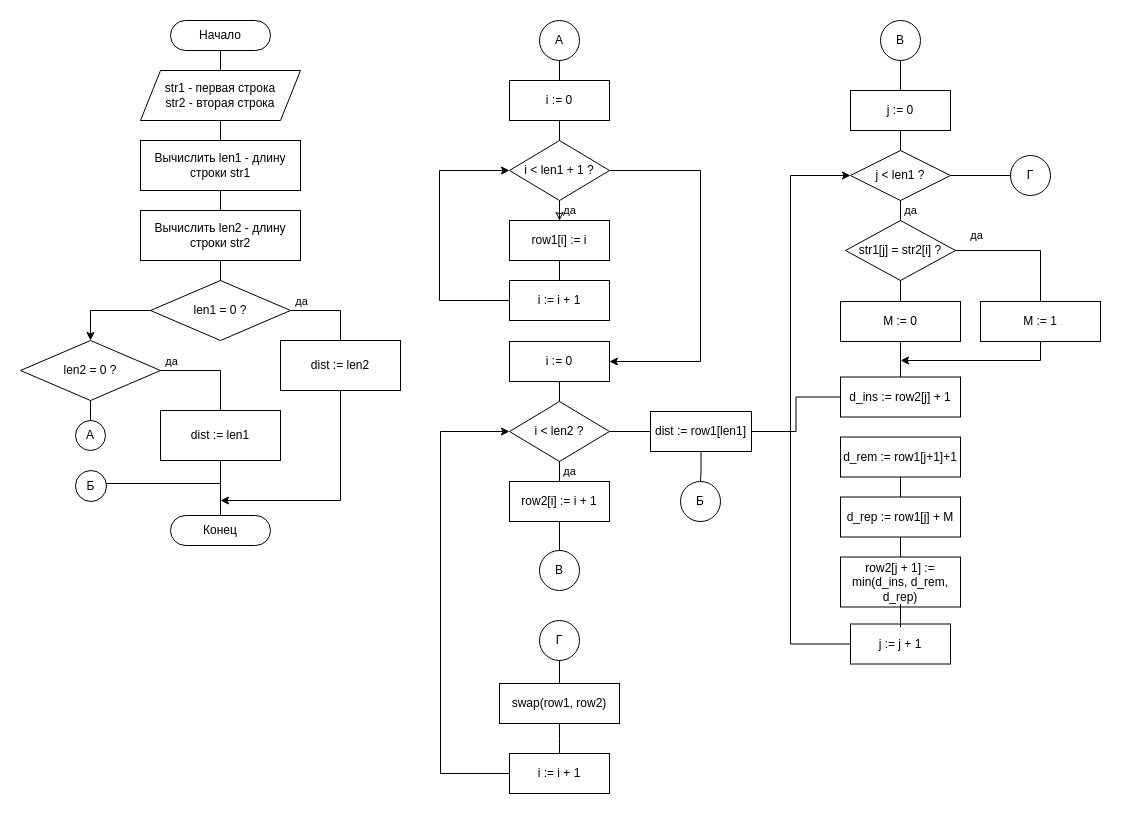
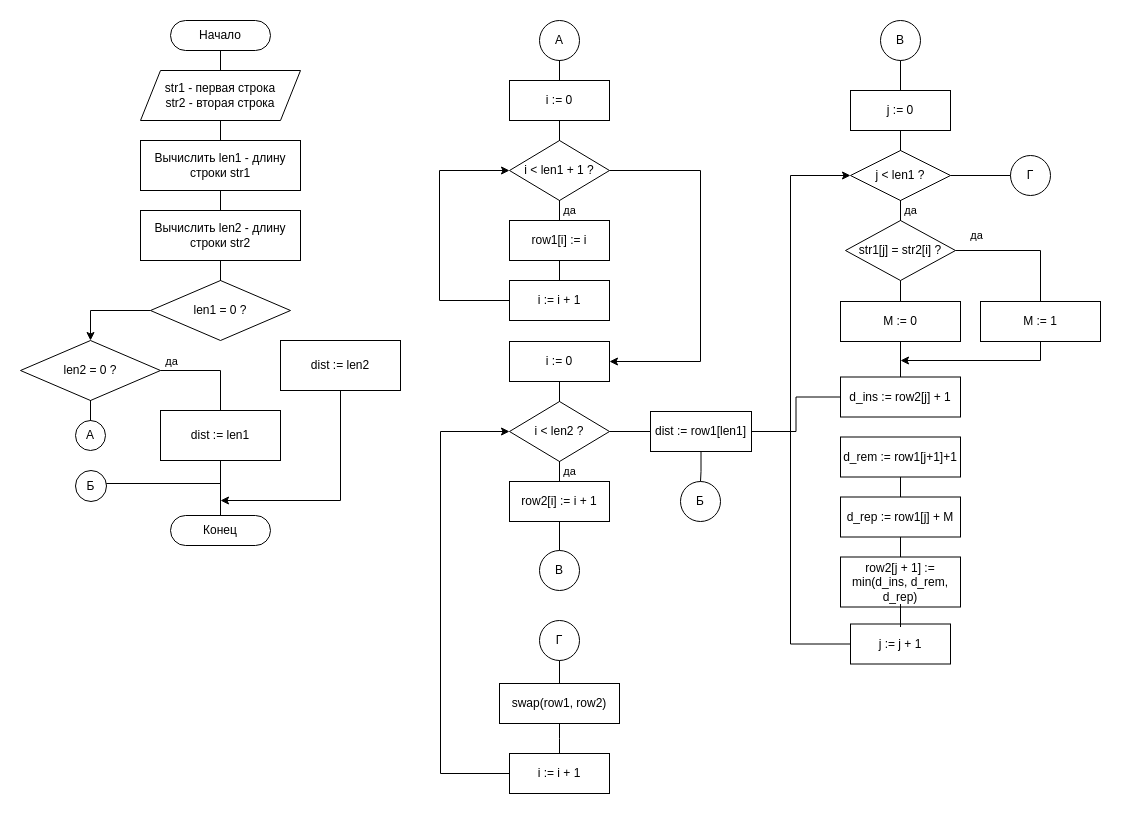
  <mxCell id="0" />
  <mxCell id="1" parent="0" />
  <mxCell id="2" style="edgeStyle=orthogonalEdgeStyle;rounded=0;orthogonalLoop=1;jettySize=auto;html=1;endArrow=none;endFill=0;fillColor=none;" parent="1" source="3" target="6" edge="1"><mxGeometry relative="1" as="geometry" /></mxCell>
  <mxCell id="3" value="Начало" style="rounded=1;whiteSpace=wrap;html=1;arcSize=50;fillColor=none;" parent="1" vertex="1"><mxGeometry x="170" width="100" height="30" as="geometry" y="20" /></mxCell>
  <mxCell id="4" value="Конец" style="rounded=1;whiteSpace=wrap;html=1;arcSize=50;fillColor=none;" parent="1" vertex="1"><mxGeometry x="170" y="515" width="100" height="30" as="geometry" /></mxCell>
  <mxCell id="5" style="edgeStyle=orthogonalEdgeStyle;rounded=0;orthogonalLoop=1;jettySize=auto;html=1;endArrow=none;endFill=0;fillColor=none;" parent="1" source="6" target="8" edge="1"><mxGeometry relative="1" as="geometry" /></mxCell>
  <mxCell id="6" value="str1 - первая строка&lt;br&gt;str2 - вторая строка" style="shape=parallelogram;perimeter=parallelogramPerimeter;whiteSpace=wrap;html=1;fixedSize=1;fillColor=none;" parent="1" vertex="1"><mxGeometry x="140" y="70" width="160" height="50" as="geometry" /></mxCell>
  <mxCell id="7" style="edgeStyle=orthogonalEdgeStyle;rounded=0;orthogonalLoop=1;jettySize=auto;html=1;endArrow=none;endFill=0;fillColor=none;" parent="1" source="8" target="10" edge="1"><mxGeometry relative="1" as="geometry" /></mxCell>
  <mxCell id="8" value="Вычислить len1 - длину строки str1" style="rounded=0;whiteSpace=wrap;html=1;fontFamily=Helvetica;fontSize=12;align=center;fillColor=none;" parent="1" vertex="1"><mxGeometry x="140" y="140" width="160" height="50" as="geometry" /></mxCell>
  <mxCell id="9" style="edgeStyle=orthogonalEdgeStyle;rounded=0;orthogonalLoop=1;jettySize=auto;html=1;endArrow=none;endFill=0;fillColor=none;" parent="1" source="10" target="16" edge="1"><mxGeometry relative="1" as="geometry" /></mxCell>
  <mxCell id="10" value="Вычислить len2 - длину строки str2" style="rounded=0;whiteSpace=wrap;html=1;fontFamily=Helvetica;fontSize=12;align=center;fillColor=none;" parent="1" vertex="1"><mxGeometry x="140" y="210" width="160" height="50" as="geometry" /></mxCell>
  <mxCell id="11" style="edgeStyle=orthogonalEdgeStyle;rounded=0;orthogonalLoop=1;jettySize=auto;html=1;endArrow=classic;endFill=1;strokeWidth=1;fillColor=none;" parent="1" source="12" edge="1"><mxGeometry relative="1" as="geometry"><mxPoint x="220" y="500" as="targetPoint" /><Array as="points"><mxPoint x="340" y="500" /></Array></mxGeometry></mxCell>
  <mxCell id="12" value="dist := len2" style="rounded=0;whiteSpace=wrap;html=1;fontFamily=Helvetica;fontSize=12;align=center;fillColor=none;" parent="1" vertex="1"><mxGeometry x="280" y="340" width="120" height="50" as="geometry" /></mxCell>
- <mxCell id="13" style="edgeStyle=orthogonalEdgeStyle;rounded=0;orthogonalLoop=1;jettySize=auto;html=1;exitX=1;exitY=0.5;exitDx=0;exitDy=0;endArrow=none;endFill=0;fillColor=none;labelBackgroundColor=none;" parent="1" source="16" target="12" edge="1"><mxGeometry relative="1" as="geometry" /></mxCell>
- <mxCell id="14" value="да" style="edgeLabel;html=1;align=center;verticalAlign=middle;resizable=0;points=[];fillColor=none;labelBackgroundColor=none;" parent="13" vertex="1" connectable="0"><mxGeometry x="-0.267" y="3" relative="1" as="geometry"><mxPoint x="-19" y="-7" as="offset" /></mxGeometry></mxCell>
  <mxCell id="15" style="edgeStyle=orthogonalEdgeStyle;rounded=0;orthogonalLoop=1;jettySize=auto;html=1;exitX=0;exitY=0.5;exitDx=0;exitDy=0;endArrow=classic;endFill=1;fillColor=none;" parent="1" source="16" target="20" edge="1"><mxGeometry relative="1" as="geometry" /></mxCell>
  <mxCell id="16" value="len1 = 0 ?" style="rhombus;whiteSpace=wrap;html=1;fillColor=none;" parent="1" vertex="1"><mxGeometry x="150" y="280" width="140" height="60" as="geometry" /></mxCell>
  <mxCell id="17" style="edgeStyle=orthogonalEdgeStyle;rounded=0;orthogonalLoop=1;jettySize=auto;html=1;endArrow=none;endFill=0;exitX=1;exitY=0.5;exitDx=0;exitDy=0;fillColor=none;labelBackgroundColor=none;" parent="1" source="20" target="22" edge="1"><mxGeometry relative="1" as="geometry" /></mxCell>
  <mxCell id="18" value="да" style="edgeLabel;html=1;align=center;verticalAlign=middle;resizable=0;points=[];fillColor=none;labelBackgroundColor=none;" parent="17" vertex="1" connectable="0"><mxGeometry x="-0.593" y="2" relative="1" as="geometry"><mxPoint x="-10" y="-8" as="offset" /></mxGeometry></mxCell>
  <mxCell id="19" style="edgeStyle=orthogonalEdgeStyle;rounded=0;orthogonalLoop=1;jettySize=auto;html=1;endArrow=none;endFill=0;strokeWidth=1;fillColor=none;" parent="1" source="20" target="23" edge="1"><mxGeometry relative="1" as="geometry" /></mxCell>
  <mxCell id="20" value="len2 = 0 ?" style="rhombus;whiteSpace=wrap;html=1;fillColor=none;" parent="1" vertex="1"><mxGeometry x="20" y="340" width="140" height="60" as="geometry" /></mxCell>
  <mxCell id="21" style="edgeStyle=orthogonalEdgeStyle;rounded=0;orthogonalLoop=1;jettySize=auto;html=1;endArrow=none;endFill=0;strokeWidth=1;exitX=0.5;exitY=1;exitDx=0;exitDy=0;fillColor=none;" parent="1" source="22" target="4" edge="1"><mxGeometry relative="1" as="geometry"><mxPoint x="220" y="570" as="targetPoint" /><Array as="points" /></mxGeometry></mxCell>
  <mxCell id="22" value="dist := len1" style="rounded=0;whiteSpace=wrap;html=1;fontFamily=Helvetica;fontSize=12;align=center;fillColor=none;" parent="1" vertex="1"><mxGeometry x="160" y="410" width="120" height="50" as="geometry" /></mxCell>
  <mxCell id="23" value="А" style="ellipse;whiteSpace=wrap;html=1;aspect=fixed;fillColor=none;" parent="1" vertex="1"><mxGeometry x="75" y="420" width="30" height="30" as="geometry" /></mxCell>
  <mxCell id="24" style="edgeStyle=orthogonalEdgeStyle;rounded=0;orthogonalLoop=1;jettySize=auto;html=1;endArrow=none;endFill=0;strokeWidth=1;fillColor=none;" parent="1" source="25" edge="1"><mxGeometry relative="1" as="geometry"><mxPoint x="220.5" y="483" as="targetPoint" /><Array as="points"><mxPoint x="113.5" y="483" /></Array></mxGeometry></mxCell>
  <mxCell id="25" value="Б" style="ellipse;whiteSpace=wrap;html=1;aspect=fixed;fillColor=none;" parent="1" vertex="1"><mxGeometry x="75" y="470" width="31" height="31" as="geometry" /></mxCell>
  <mxCell id="26" style="edgeStyle=orthogonalEdgeStyle;rounded=0;orthogonalLoop=1;jettySize=auto;html=1;endArrow=none;endFill=0;strokeWidth=1;fillColor=none;" parent="1" source="27" target="30" edge="1"><mxGeometry relative="1" as="geometry" /></mxCell>
  <mxCell id="27" value="А" style="ellipse;whiteSpace=wrap;html=1;aspect=fixed;fillColor=none;" parent="1" vertex="1"><mxGeometry x="539" width="40" height="40" as="geometry" y="20" /></mxCell>
  <mxCell id="28" value="Б" style="ellipse;whiteSpace=wrap;html=1;aspect=fixed;fillColor=none;" parent="1" vertex="1"><mxGeometry x="680" y="481" width="40" height="40" as="geometry" /></mxCell>
  <mxCell id="29" style="edgeStyle=orthogonalEdgeStyle;rounded=0;orthogonalLoop=1;jettySize=auto;html=1;endArrow=none;endFill=0;strokeWidth=1;fillColor=none;" parent="1" source="30" target="33" edge="1"><mxGeometry relative="1" as="geometry" /></mxCell>
  <mxCell id="30" value="i := 0" style="rounded=0;whiteSpace=wrap;html=1;fontFamily=Helvetica;fontSize=12;align=center;fillColor=none;" parent="1" vertex="1"><mxGeometry x="509" y="80" width="100" height="40" as="geometry" /></mxCell>
- <mxCell id="31" value="да" style="edgeStyle=orthogonalEdgeStyle;rounded=0;orthogonalLoop=1;jettySize=auto;html=1;endArrow=classic;endFill=0;strokeWidth=1;fillColor=none;labelBackgroundColor=none;" parent="1" source="33" target="37" edge="1"><mxGeometry x="0.667" y="10" relative="1" as="geometry"><mxPoint as="offset" /></mxGeometry></mxCell>
+ <mxCell id="31" value="да" style="edgeStyle=orthogonalEdgeStyle;rounded=0;orthogonalLoop=1;jettySize=auto;html=1;endArrow=none;endFill=0;strokeWidth=1;fillColor=none;labelBackgroundColor=none;" parent="1" source="33" target="37" edge="1"><mxGeometry x="0.667" y="10" relative="1" as="geometry"><mxPoint as="offset" /></mxGeometry></mxCell>
  <mxCell id="32" style="edgeStyle=orthogonalEdgeStyle;rounded=0;orthogonalLoop=1;jettySize=auto;html=1;exitX=1;exitY=0.5;exitDx=0;exitDy=0;endArrow=classic;endFill=1;strokeWidth=1;fillColor=none;" parent="1" source="33" target="39" edge="1"><mxGeometry relative="1" as="geometry"><Array as="points"><mxPoint x="700" y="170" /><mxPoint x="700" y="361" /></Array></mxGeometry></mxCell>
  <mxCell id="33" value="i &amp;lt; len1 + 1 ?" style="rhombus;whiteSpace=wrap;html=1;rounded=0;fillColor=none;" parent="1" vertex="1"><mxGeometry x="509" y="140" width="100" height="60" as="geometry" /></mxCell>
  <mxCell id="34" style="edgeStyle=orthogonalEdgeStyle;rounded=0;orthogonalLoop=1;jettySize=auto;html=1;endArrow=classic;endFill=1;strokeWidth=1;entryX=0;entryY=0.5;entryDx=0;entryDy=0;fillColor=none;" parent="1" source="35" target="33" edge="1"><mxGeometry relative="1" as="geometry"><Array as="points"><mxPoint x="439" y="300" /><mxPoint x="439" y="170" /></Array></mxGeometry></mxCell>
  <mxCell id="35" value="i := i + 1" style="rounded=0;whiteSpace=wrap;html=1;fontFamily=Helvetica;fontSize=12;align=center;fillColor=none;" parent="1" vertex="1"><mxGeometry x="509" y="280" width="100" height="40" as="geometry" /></mxCell>
  <mxCell id="36" style="edgeStyle=orthogonalEdgeStyle;rounded=0;orthogonalLoop=1;jettySize=auto;html=1;endArrow=none;endFill=0;strokeWidth=1;fillColor=none;" parent="1" source="37" target="35" edge="1"><mxGeometry relative="1" as="geometry" /></mxCell>
  <mxCell id="37" value="row1[i] := i" style="rounded=0;whiteSpace=wrap;html=1;fontFamily=Helvetica;fontSize=12;align=center;fillColor=none;" parent="1" vertex="1"><mxGeometry x="509" y="220" width="100" height="40" as="geometry" /></mxCell>
  <mxCell id="38" style="edgeStyle=orthogonalEdgeStyle;rounded=0;orthogonalLoop=1;jettySize=auto;html=1;endArrow=none;endFill=0;strokeWidth=1;fillColor=none;" parent="1" source="39" target="42" edge="1"><mxGeometry relative="1" as="geometry" /></mxCell>
  <mxCell id="39" value="i := 0" style="rounded=0;whiteSpace=wrap;html=1;fontFamily=Helvetica;fontSize=12;align=center;fillColor=none;" parent="1" vertex="1"><mxGeometry x="509" y="341" width="100" height="40" as="geometry" /></mxCell>
  <mxCell id="40" value="да" style="edgeStyle=orthogonalEdgeStyle;rounded=0;orthogonalLoop=1;jettySize=auto;html=1;endArrow=none;endFill=0;strokeWidth=1;fillColor=none;labelBackgroundColor=none;" parent="1" source="42" target="46" edge="1"><mxGeometry x="0.667" y="10" relative="1" as="geometry"><mxPoint as="offset" /></mxGeometry></mxCell>
  <mxCell id="41" style="edgeStyle=orthogonalEdgeStyle;rounded=0;orthogonalLoop=1;jettySize=auto;html=1;endArrow=none;endFill=0;strokeWidth=1;fillColor=none;" parent="1" source="42" target="72" edge="1"><mxGeometry relative="1" as="geometry"><mxPoint x="359" y="591" as="targetPoint" /><Array as="points" /></mxGeometry></mxCell>
  <mxCell id="42" value="i &amp;lt; len2 ?" style="rhombus;whiteSpace=wrap;html=1;rounded=0;fillColor=none;" parent="1" vertex="1"><mxGeometry x="509" y="401" width="100" height="60" as="geometry" /></mxCell>
  <mxCell id="43" style="edgeStyle=orthogonalEdgeStyle;rounded=0;orthogonalLoop=1;jettySize=auto;html=1;endArrow=classic;endFill=1;strokeWidth=1;fillColor=none;" parent="1" source="44" target="42" edge="1"><mxGeometry relative="1" as="geometry"><Array as="points"><mxPoint x="440" y="773" /><mxPoint x="440" y="431" /></Array></mxGeometry></mxCell>
  <mxCell id="44" value="i := i + 1" style="rounded=0;whiteSpace=wrap;html=1;fontFamily=Helvetica;fontSize=12;align=center;fillColor=none;" parent="1" vertex="1"><mxGeometry x="509" y="753" width="100" height="40" as="geometry" /></mxCell>
  <mxCell id="45" style="edgeStyle=orthogonalEdgeStyle;rounded=0;orthogonalLoop=1;jettySize=auto;html=1;endArrow=none;endFill=0;strokeWidth=1;fillColor=none;" parent="1" source="46" target="75" edge="1"><mxGeometry relative="1" as="geometry" /></mxCell>
  <mxCell id="46" value="row2[i] := i + 1" style="rounded=0;whiteSpace=wrap;html=1;fontFamily=Helvetica;fontSize=12;align=center;fillColor=none;" parent="1" vertex="1"><mxGeometry x="509" y="481" width="100" height="40" as="geometry" /></mxCell>
  <mxCell id="47" style="edgeStyle=orthogonalEdgeStyle;rounded=0;orthogonalLoop=1;jettySize=auto;html=1;endArrow=none;endFill=0;strokeWidth=1;fillColor=none;" parent="1" source="48" target="51" edge="1"><mxGeometry relative="1" as="geometry" /></mxCell>
  <mxCell id="48" value="j := 0" style="rounded=0;whiteSpace=wrap;html=1;fontFamily=Helvetica;fontSize=12;align=center;fillColor=none;" parent="1" vertex="1"><mxGeometry x="850" y="90" width="100" height="40" as="geometry" /></mxCell>
  <mxCell id="49" value="да" style="edgeStyle=orthogonalEdgeStyle;rounded=0;orthogonalLoop=1;jettySize=auto;html=1;exitX=0.5;exitY=1;exitDx=0;exitDy=0;endArrow=none;endFill=0;strokeWidth=1;fillColor=none;labelBackgroundColor=none;" parent="1" source="51" target="62" edge="1"><mxGeometry x="0.667" y="10" relative="1" as="geometry"><mxPoint x="1039.01" y="310" as="targetPoint" /><mxPoint as="offset" /></mxGeometry></mxCell>
  <mxCell id="50" style="edgeStyle=orthogonalEdgeStyle;rounded=0;orthogonalLoop=1;jettySize=auto;html=1;endArrow=none;endFill=0;strokeWidth=1;fillColor=none;" parent="1" source="51" target="76" edge="1"><mxGeometry relative="1" as="geometry" /></mxCell>
  <mxCell id="51" value="j &amp;lt; len1 ?" style="rhombus;whiteSpace=wrap;html=1;rounded=0;fillColor=none;" parent="1" vertex="1"><mxGeometry x="850" y="150" width="100" height="50" as="geometry" /></mxCell>
  <mxCell id="52" style="edgeStyle=orthogonalEdgeStyle;rounded=0;orthogonalLoop=1;jettySize=auto;html=1;endArrow=none;endFill=0;strokeWidth=1;fillColor=none;" parent="1" source="53" target="68" edge="1"><mxGeometry relative="1" as="geometry" /></mxCell>
  <mxCell id="53" value="row2[j + 1] := min(d_ins, d_rem, d_rep)" style="rounded=0;whiteSpace=wrap;html=1;fontFamily=Helvetica;fontSize=12;align=center;fillColor=none;" parent="1" vertex="1"><mxGeometry x="840" y="556.5" width="120" height="50" as="geometry" /></mxCell>
  <mxCell id="54" style="edgeStyle=orthogonalEdgeStyle;rounded=0;orthogonalLoop=1;jettySize=auto;html=1;endArrow=none;endFill=0;strokeWidth=1;fillColor=none;" parent="1" source="55" target="72" edge="1"><mxGeometry relative="1" as="geometry" /></mxCell>
  <mxCell id="55" value="d_ins := row2[j] + 1" style="rounded=0;whiteSpace=wrap;html=1;fontFamily=Helvetica;fontSize=12;align=center;fillColor=none;" parent="1" vertex="1"><mxGeometry x="840" y="376.5" width="120" height="40" as="geometry" /></mxCell>
  <mxCell id="56" style="edgeStyle=orthogonalEdgeStyle;rounded=0;orthogonalLoop=1;jettySize=auto;html=1;endArrow=none;endFill=0;strokeWidth=1;fillColor=none;" parent="1" source="57" target="59" edge="1"><mxGeometry relative="1" as="geometry" /></mxCell>
  <mxCell id="57" value="d_rem := row1[j+1]+1" style="rounded=0;whiteSpace=wrap;html=1;fontFamily=Helvetica;fontSize=12;align=center;fillColor=none;" parent="1" vertex="1"><mxGeometry x="840" y="436.5" width="120" height="40" as="geometry" /></mxCell>
  <mxCell id="58" style="edgeStyle=orthogonalEdgeStyle;rounded=0;orthogonalLoop=1;jettySize=auto;html=1;endArrow=none;endFill=0;strokeWidth=1;fillColor=none;" parent="1" source="59" target="53" edge="1"><mxGeometry relative="1" as="geometry" /></mxCell>
  <mxCell id="59" value="d_rep := row1[j] + M" style="rounded=0;whiteSpace=wrap;html=1;fontFamily=Helvetica;fontSize=12;align=center;fillColor=none;" parent="1" vertex="1"><mxGeometry x="840" y="496.5" width="120" height="40" as="geometry" /></mxCell>
  <mxCell id="60" value="да" style="edgeStyle=orthogonalEdgeStyle;rounded=0;orthogonalLoop=1;jettySize=auto;html=1;exitX=1;exitY=0.5;exitDx=0;exitDy=0;endArrow=none;endFill=0;strokeWidth=1;fillColor=none;labelBackgroundColor=none;" parent="1" source="62" target="64" edge="1"><mxGeometry x="-0.692" y="15" relative="1" as="geometry"><mxPoint as="offset" /></mxGeometry></mxCell>
  <mxCell id="61" style="edgeStyle=orthogonalEdgeStyle;rounded=0;orthogonalLoop=1;jettySize=auto;html=1;endArrow=none;endFill=0;strokeWidth=1;fillColor=none;" parent="1" source="62" target="66" edge="1"><mxGeometry relative="1" as="geometry" /></mxCell>
  <mxCell id="62" value="str1[j] = str2[i] ?" style="rhombus;whiteSpace=wrap;html=1;rounded=0;fillColor=none;" parent="1" vertex="1"><mxGeometry x="845" y="220" width="110" height="60" as="geometry" /></mxCell>
  <mxCell id="63" style="edgeStyle=orthogonalEdgeStyle;rounded=0;orthogonalLoop=1;jettySize=auto;html=1;endArrow=classic;endFill=1;strokeWidth=1;fillColor=none;" parent="1" source="64" edge="1"><mxGeometry relative="1" as="geometry"><mxPoint x="900" y="360" as="targetPoint" /><Array as="points"><mxPoint x="1040" y="360" /></Array></mxGeometry></mxCell>
  <mxCell id="64" value="M := 1" style="rounded=0;whiteSpace=wrap;html=1;fontFamily=Helvetica;fontSize=12;align=center;fillColor=none;" parent="1" vertex="1"><mxGeometry x="980" y="301" width="120" height="40" as="geometry" /></mxCell>
  <mxCell id="65" style="edgeStyle=orthogonalEdgeStyle;rounded=0;orthogonalLoop=1;jettySize=auto;html=1;endArrow=none;endFill=0;strokeWidth=1;fillColor=none;" parent="1" source="66" target="55" edge="1"><mxGeometry relative="1" as="geometry" /></mxCell>
  <mxCell id="66" value="M := 0" style="rounded=0;whiteSpace=wrap;html=1;fontFamily=Helvetica;fontSize=12;align=center;fillColor=none;" parent="1" vertex="1"><mxGeometry x="840" y="301" width="120" height="40" as="geometry" /></mxCell>
  <mxCell id="67" style="edgeStyle=orthogonalEdgeStyle;rounded=0;orthogonalLoop=1;jettySize=auto;html=1;exitX=0;exitY=0.5;exitDx=0;exitDy=0;entryX=0;entryY=0.5;entryDx=0;entryDy=0;endArrow=classic;endFill=1;strokeWidth=1;fillColor=none;" parent="1" source="68" target="51" edge="1"><mxGeometry relative="1" as="geometry"><Array as="points"><mxPoint x="790" y="644" /><mxPoint x="790" y="175" /></Array></mxGeometry></mxCell>
  <mxCell id="68" value="j := j + 1" style="rounded=0;whiteSpace=wrap;html=1;fontFamily=Helvetica;fontSize=12;align=center;fillColor=none;" parent="1" vertex="1"><mxGeometry x="850" y="623.5" width="100" height="40" as="geometry" /></mxCell>
  <mxCell id="69" style="edgeStyle=orthogonalEdgeStyle;rounded=0;orthogonalLoop=1;jettySize=auto;html=1;endArrow=none;endFill=0;strokeWidth=1;fillColor=none;" parent="1" source="70" target="44" edge="1"><mxGeometry relative="1" as="geometry"><Array as="points"><mxPoint x="559" y="738" /><mxPoint x="559" y="738" /></Array></mxGeometry></mxCell>
  <mxCell id="70" value="swap(row1, row2)" style="rounded=0;whiteSpace=wrap;html=1;fontFamily=Helvetica;fontSize=12;align=center;fillColor=none;" parent="1" vertex="1"><mxGeometry x="499" y="683" width="120" height="40" as="geometry" /></mxCell>
  <mxCell id="71" style="edgeStyle=orthogonalEdgeStyle;rounded=0;orthogonalLoop=1;jettySize=auto;html=1;endArrow=none;endFill=0;strokeWidth=1;fillColor=none;" parent="1" source="72" target="28" edge="1"><mxGeometry relative="1" as="geometry" /></mxCell>
  <mxCell id="72" value="dist := row1[len1]" style="rounded=0;whiteSpace=wrap;html=1;fontFamily=Helvetica;fontSize=12;align=center;fillColor=none;" parent="1" vertex="1"><mxGeometry x="650" y="411" width="101" height="40" as="geometry" /></mxCell>
  <mxCell id="73" style="edgeStyle=orthogonalEdgeStyle;rounded=0;orthogonalLoop=1;jettySize=auto;html=1;endArrow=none;endFill=0;strokeWidth=1;fillColor=none;" parent="1" source="74" target="48" edge="1"><mxGeometry relative="1" as="geometry" /></mxCell>
  <mxCell id="74" value="В" style="ellipse;whiteSpace=wrap;html=1;aspect=fixed;fillColor=none;" parent="1" vertex="1"><mxGeometry x="880" width="40" height="40" as="geometry" y="20" /></mxCell>
  <mxCell id="75" value="В" style="ellipse;whiteSpace=wrap;html=1;aspect=fixed;fillColor=none;" parent="1" vertex="1"><mxGeometry x="539" y="550" width="40" height="40" as="geometry" /></mxCell>
  <mxCell id="76" value="Г" style="ellipse;whiteSpace=wrap;html=1;aspect=fixed;fillColor=none;" parent="1" vertex="1"><mxGeometry x="1010" y="155" width="40" height="40" as="geometry" /></mxCell>
  <mxCell id="77" style="edgeStyle=orthogonalEdgeStyle;rounded=0;orthogonalLoop=1;jettySize=auto;html=1;endArrow=none;endFill=0;strokeWidth=1;fillColor=none;" parent="1" source="78" target="70" edge="1"><mxGeometry relative="1" as="geometry" /></mxCell>
  <mxCell id="78" value="Г" style="ellipse;whiteSpace=wrap;html=1;aspect=fixed;fillColor=none;" parent="1" vertex="1"><mxGeometry x="539" y="620" width="40" height="40" as="geometry" /></mxCell>
